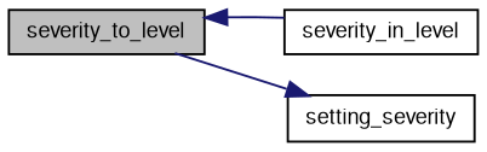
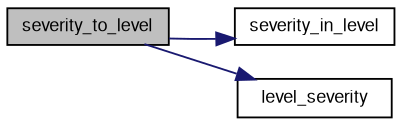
  digraph {
    rankdir=LR
    node [color=black fontname=FreeSans fontsize=10 shape=record]
    edge [color=midnightblue fontname=FreeSans fontsize=10 labelfontname=FreeSans labelfontsize=10 style=solid]
    n1 [fillcolor=grey75 fontcolor=black height=0.2 label=severity_to_level style=filled width=0.4]
    n2 [height=0.2 label=severity_in_level width=0.4]
-   n3 [height=0.2 label=setting_severity width=0.4]
-   n2 -> n1
+   n3 [height=0.2 label=level_severity width=0.4]
+   n1 -> n2
    n1 -> n3
  }
